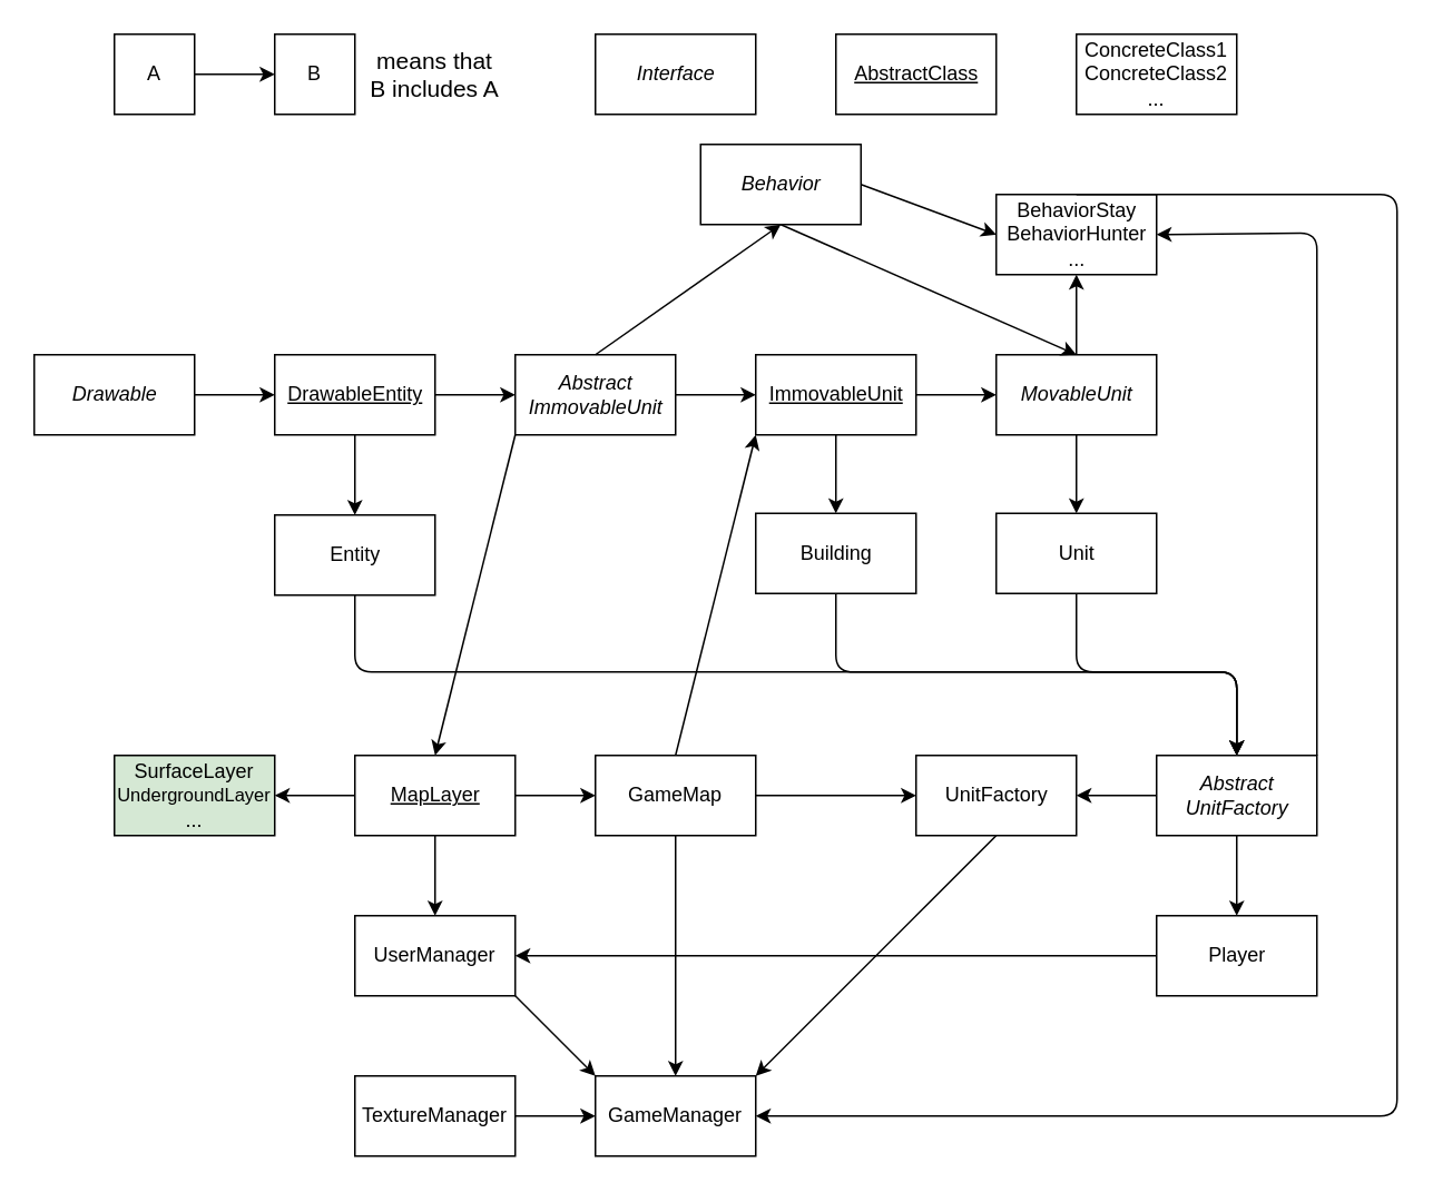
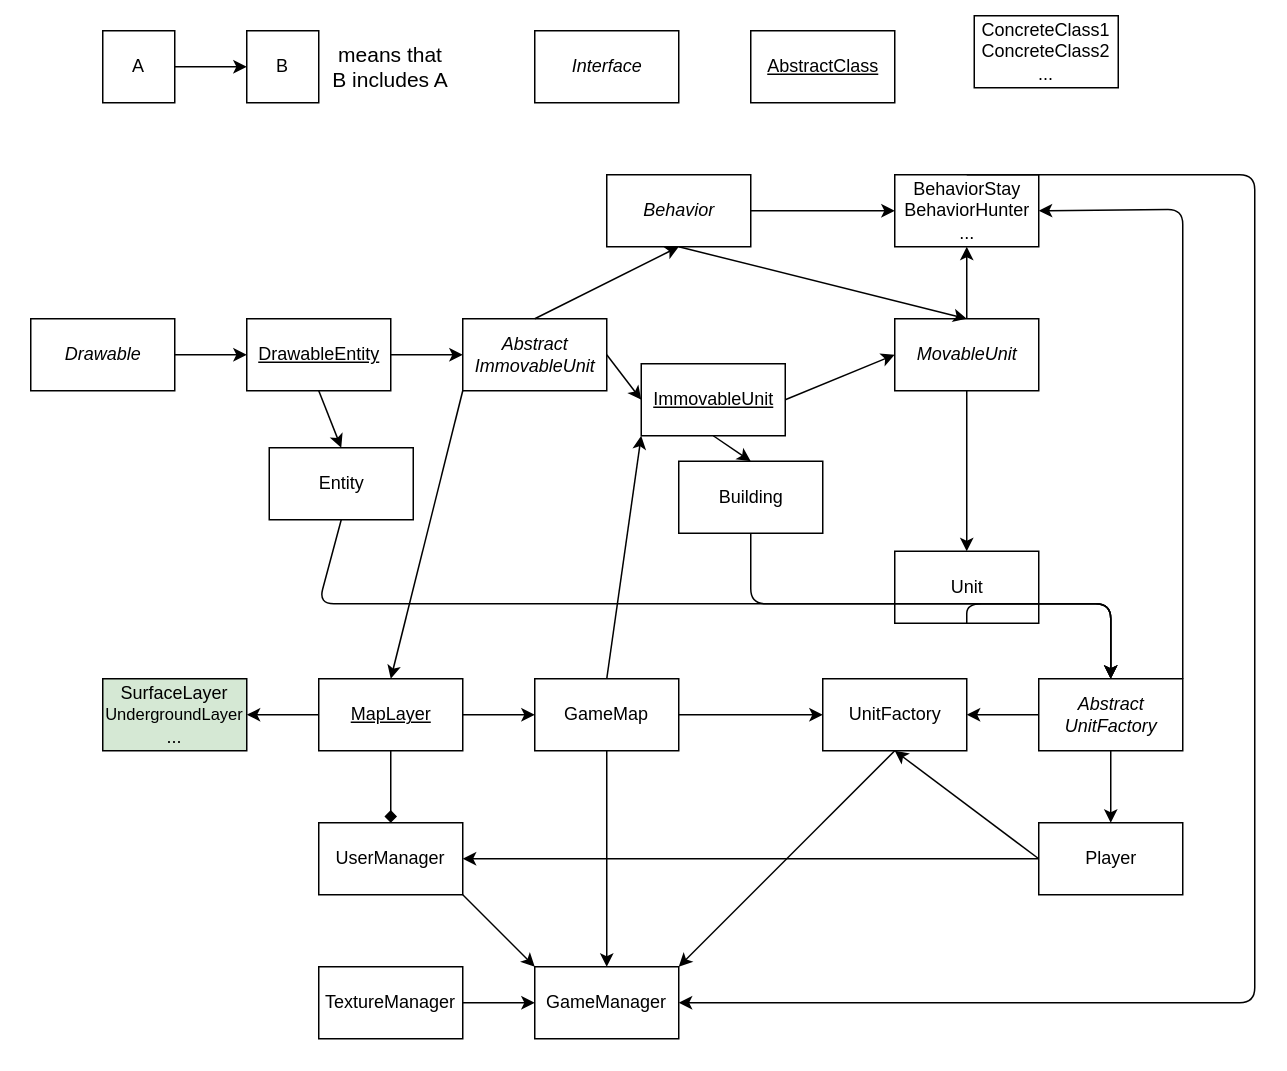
  <mxCell id="0" />
  <mxCell id="1" parent="0" />
  <mxCell id="2" value="Player" style="html=1;" parent="1" vertex="1"><mxGeometry x="692" y="548" width="96" height="48" as="geometry" /></mxCell>
  <mxCell id="3" value="&lt;u&gt;MapLayer&lt;/u&gt;" style="html=1;" parent="1" vertex="1"><mxGeometry x="212" y="452" width="96" height="48" as="geometry" /></mxCell>
  <mxCell id="4" value="UnitFactory" style="html=1;rotation=0;" parent="1" vertex="1"><mxGeometry x="548" y="452" width="96" height="48" as="geometry" /></mxCell>
  <mxCell id="5" value="Abstract&lt;br&gt;UnitFactory" style="html=1;fontStyle=2" parent="1" vertex="1"><mxGeometry x="692" y="452" width="96" height="48" as="geometry" /></mxCell>
  <mxCell id="6" value="BehaviorStay&lt;br&gt;BehaviorHunter&lt;br&gt;..." style="html=1;" parent="1" vertex="1"><mxGeometry x="596" y="116" width="96" height="48" as="geometry" /></mxCell>
- <mxCell id="7" value="&lt;i&gt;Behavior&lt;/i&gt;" style="html=1;" parent="1" vertex="1"><mxGeometry x="419" y="86" width="96" height="48" as="geometry" /></mxCell>
- <mxCell id="8" value="Entity" style="html=1;" parent="1" vertex="1"><mxGeometry x="164" y="308" width="96" height="48" as="geometry" /></mxCell>
+ <mxCell id="7" value="&lt;i&gt;Behavior&lt;/i&gt;" style="html=1;" parent="1" vertex="1"><mxGeometry x="404" y="116" width="96" height="48" as="geometry" /></mxCell>
+ <mxCell id="8" value="Entity" style="html=1;" parent="1" vertex="1"><mxGeometry x="179" y="298" width="96" height="48" as="geometry" /></mxCell>
  <mxCell id="9" value="Building" style="html=1;" parent="1" vertex="1"><mxGeometry x="452" y="307" width="96" height="48" as="geometry" /></mxCell>
- <mxCell id="10" value="Unit" style="html=1;" parent="1" vertex="1"><mxGeometry x="596" y="307" width="96" height="48" as="geometry" /></mxCell>
+ <mxCell id="10" value="Unit" style="html=1;" parent="1" vertex="1"><mxGeometry x="596" y="367" width="96" height="48" as="geometry" /></mxCell>
  <mxCell id="11" value="&lt;i&gt;MovableUnit&lt;/i&gt;" style="html=1;" parent="1" vertex="1"><mxGeometry x="596" y="212" width="96" height="48" as="geometry" /></mxCell>
- <mxCell id="12" value="&lt;u&gt;ImmovableUnit&lt;/u&gt;" style="html=1;" parent="1" vertex="1"><mxGeometry x="452" y="212" width="96" height="48" as="geometry" /></mxCell>
+ <mxCell id="12" value="&lt;u&gt;ImmovableUnit&lt;/u&gt;" style="html=1;" parent="1" vertex="1"><mxGeometry x="427" y="242" width="96" height="48" as="geometry" /></mxCell>
  <mxCell id="13" value="&lt;i&gt;Abstract&lt;br&gt;ImmovableUnit&lt;/i&gt;" style="html=1;" parent="1" vertex="1"><mxGeometry x="308" y="212" width="96" height="48" as="geometry" /></mxCell>
  <mxCell id="14" value="&lt;u&gt;DrawableEntity&lt;/u&gt;" style="html=1;" parent="1" vertex="1"><mxGeometry x="164" y="212" width="96" height="48" as="geometry" /></mxCell>
  <mxCell id="15" value="&lt;i&gt;Drawable&lt;/i&gt;" style="html=1;" parent="1" vertex="1"><mxGeometry y="212" width="96" height="48" as="geometry" x="20" /></mxCell>
  <mxCell id="16" value="" style="endArrow=classic;html=1;exitX=1;exitY=0.5;exitDx=0;exitDy=0;entryX=0;entryY=0.5;entryDx=0;entryDy=0;" parent="1" source="15" target="14" edge="1"><mxGeometry width="50" height="50" relative="1" as="geometry"><mxPoint x="512" y="188" as="sourcePoint" /><mxPoint x="562" y="138" as="targetPoint" /></mxGeometry></mxCell>
  <mxCell id="17" value="" style="endArrow=classic;html=1;exitX=1;exitY=0.5;exitDx=0;exitDy=0;entryX=0;entryY=0.5;entryDx=0;entryDy=0;" parent="1" source="14" target="13" edge="1"><mxGeometry width="50" height="50" relative="1" as="geometry"><mxPoint x="512" y="188" as="sourcePoint" /><mxPoint x="562" y="138" as="targetPoint" /></mxGeometry></mxCell>
  <mxCell id="18" value="" style="endArrow=classic;html=1;exitX=1;exitY=0.5;exitDx=0;exitDy=0;entryX=0;entryY=0.5;entryDx=0;entryDy=0;" parent="1" source="13" target="12" edge="1"><mxGeometry width="50" height="50" relative="1" as="geometry"><mxPoint x="512" y="188" as="sourcePoint" /><mxPoint x="562" y="138" as="targetPoint" /></mxGeometry></mxCell>
  <mxCell id="19" value="" style="endArrow=classic;html=1;exitX=1;exitY=0.5;exitDx=0;exitDy=0;entryX=0;entryY=0.5;entryDx=0;entryDy=0;" parent="1" source="12" target="11" edge="1"><mxGeometry width="50" height="50" relative="1" as="geometry"><mxPoint x="512" y="188" as="sourcePoint" /><mxPoint x="562" y="138" as="targetPoint" /></mxGeometry></mxCell>
  <mxCell id="20" value="" style="endArrow=classic;html=1;exitX=0.5;exitY=1;exitDx=0;exitDy=0;entryX=0.5;entryY=0;entryDx=0;entryDy=0;" parent="1" source="11" target="10" edge="1"><mxGeometry width="50" height="50" relative="1" as="geometry"><mxPoint x="512" y="188" as="sourcePoint" /><mxPoint x="562" y="138" as="targetPoint" /></mxGeometry></mxCell>
  <mxCell id="21" value="" style="endArrow=classic;html=1;exitX=0.5;exitY=1;exitDx=0;exitDy=0;entryX=0.5;entryY=0;entryDx=0;entryDy=0;" parent="1" source="14" target="8" edge="1"><mxGeometry width="50" height="50" relative="1" as="geometry"><mxPoint x="512" y="296" as="sourcePoint" /><mxPoint x="562" y="246" as="targetPoint" /></mxGeometry></mxCell>
  <mxCell id="22" value="" style="endArrow=classic;html=1;exitX=0.5;exitY=1;exitDx=0;exitDy=0;entryX=0.5;entryY=0;entryDx=0;entryDy=0;" parent="1" source="12" target="9" edge="1"><mxGeometry width="50" height="50" relative="1" as="geometry"><mxPoint x="512" y="296" as="sourcePoint" /><mxPoint x="562" y="246" as="targetPoint" /></mxGeometry></mxCell>
  <mxCell id="23" value="" style="endArrow=classic;html=1;exitX=0.5;exitY=0;exitDx=0;exitDy=0;entryX=0.5;entryY=1;entryDx=0;entryDy=0;" parent="1" source="13" target="7" edge="1"><mxGeometry width="50" height="50" relative="1" as="geometry"><mxPoint x="536" y="188" as="sourcePoint" /><mxPoint x="586" y="138" as="targetPoint" /></mxGeometry></mxCell>
  <mxCell id="24" value="" style="endArrow=classic;html=1;exitX=1;exitY=0.5;exitDx=0;exitDy=0;entryX=0;entryY=0.5;entryDx=0;entryDy=0;" parent="1" source="7" target="6" edge="1"><mxGeometry width="50" height="50" relative="1" as="geometry"><mxPoint x="536" y="188" as="sourcePoint" /><mxPoint x="586" y="138" as="targetPoint" /></mxGeometry></mxCell>
  <mxCell id="25" value="" style="endArrow=classic;html=1;entryX=1;entryY=0.5;entryDx=0;entryDy=0;exitX=0;exitY=0.5;exitDx=0;exitDy=0;" parent="1" source="5" target="4" edge="1"><mxGeometry width="50" height="50" relative="1" as="geometry"><mxPoint x="656" y="464" as="sourcePoint" /><mxPoint x="740" y="546" as="targetPoint" /></mxGeometry></mxCell>
  <mxCell id="26" value="" style="endArrow=classic;html=1;exitX=0.5;exitY=0;exitDx=0;exitDy=0;entryX=0.5;entryY=1;entryDx=0;entryDy=0;" parent="1" source="11" target="6" edge="1"><mxGeometry width="50" height="50" relative="1" as="geometry"><mxPoint x="380" y="284" as="sourcePoint" /><mxPoint x="608" y="198" as="targetPoint" /></mxGeometry></mxCell>
  <mxCell id="27" value="" style="endArrow=classic;html=1;exitX=0.5;exitY=1;exitDx=0;exitDy=0;entryX=0.5;entryY=0;entryDx=0;entryDy=0;" parent="1" source="5" target="2" edge="1"><mxGeometry width="50" height="50" relative="1" as="geometry"><mxPoint x="380" y="284" as="sourcePoint" /><mxPoint x="596" y="546" as="targetPoint" /></mxGeometry></mxCell>
+ <mxCell id="28" value="" style="endArrow=classic;html=1;exitX=0;exitY=0.5;exitDx=0;exitDy=0;entryX=0.5;entryY=1;entryDx=0;entryDy=0;" parent="1" source="2" target="4" edge="1"><mxGeometry width="50" height="50" relative="1" as="geometry"><mxPoint x="644" y="668" as="sourcePoint" /><mxPoint x="692" y="668" as="targetPoint" /></mxGeometry></mxCell>
  <mxCell id="29" value="" style="endArrow=classic;html=1;exitX=1;exitY=0;exitDx=0;exitDy=0;entryX=1;entryY=0.5;entryDx=0;entryDy=0;" parent="1" source="5" target="6" edge="1"><mxGeometry width="50" height="50" relative="1" as="geometry"><mxPoint x="788" y="402" as="sourcePoint" /><mxPoint x="788" y="126" as="targetPoint" /><Array as="points"><mxPoint x="788" y="139" /></Array></mxGeometry></mxCell>
  <mxCell id="30" value="" style="endArrow=classic;html=1;exitX=0.5;exitY=1;exitDx=0;exitDy=0;entryX=0.5;entryY=0;entryDx=0;entryDy=0;" parent="1" source="8" target="5" edge="1"><mxGeometry width="50" height="50" relative="1" as="geometry"><mxPoint x="380" y="380" as="sourcePoint" /><mxPoint x="430" y="330" as="targetPoint" /><Array as="points"><mxPoint x="212" y="402" /><mxPoint x="740" y="402" /></Array></mxGeometry></mxCell>
  <mxCell id="31" value="" style="endArrow=classic;html=1;entryX=0.5;entryY=0;entryDx=0;entryDy=0;exitX=0.5;exitY=1;exitDx=0;exitDy=0;" parent="1" source="9" target="5" edge="1"><mxGeometry width="50" height="50" relative="1" as="geometry"><mxPoint x="380" y="380" as="sourcePoint" /><mxPoint x="430" y="330" as="targetPoint" /><Array as="points"><mxPoint x="500" y="402" /><mxPoint x="740" y="402" /></Array></mxGeometry></mxCell>
  <mxCell id="32" value="" style="endArrow=classic;html=1;entryX=0.5;entryY=0;entryDx=0;entryDy=0;exitX=0.5;exitY=1;exitDx=0;exitDy=0;" parent="1" source="10" target="5" edge="1"><mxGeometry width="50" height="50" relative="1" as="geometry"><mxPoint x="380" y="380" as="sourcePoint" /><mxPoint x="430" y="330" as="targetPoint" /><Array as="points"><mxPoint x="644" y="402" /><mxPoint x="740" y="402" /></Array></mxGeometry></mxCell>
  <mxCell id="33" value="A" style="rounded=0;whiteSpace=wrap;html=1;" parent="1" vertex="1"><mxGeometry x="68" y="20" width="48" height="48" as="geometry" /></mxCell>
  <mxCell id="34" value="" style="endArrow=classic;html=1;exitX=1;exitY=0.5;exitDx=0;exitDy=0;" parent="1" source="33" target="35" edge="1"><mxGeometry width="50" height="50" relative="1" as="geometry"><mxPoint x="404" y="166" as="sourcePoint" /><mxPoint x="140" y="104" as="targetPoint" /></mxGeometry></mxCell>
  <mxCell id="35" value="B" style="rounded=0;whiteSpace=wrap;html=1;" parent="1" vertex="1"><mxGeometry x="164" y="20" width="48" height="48" as="geometry" /></mxCell>
  <mxCell id="36" value="&lt;font style=&quot;font-size: 14px&quot;&gt;means that&lt;br&gt;B includes A&lt;/font&gt;" style="text;html=1;strokeColor=none;fillColor=none;align=center;verticalAlign=middle;whiteSpace=wrap;rounded=0;" parent="1" vertex="1"><mxGeometry x="212" y="20" width="96" height="48" as="geometry" /></mxCell>
  <mxCell id="37" value="&lt;i&gt;Interface&lt;/i&gt;" style="html=1;" parent="1" vertex="1"><mxGeometry x="356" y="20" width="96" height="48" as="geometry" /></mxCell>
  <mxCell id="38" value="&lt;u&gt;AbstractClass&lt;/u&gt;" style="html=1;" parent="1" vertex="1"><mxGeometry x="500" y="20" width="96" height="48" as="geometry" /></mxCell>
  <mxCell id="39" value="" style="endArrow=classic;html=1;entryX=0.5;entryY=0;entryDx=0;entryDy=0;exitX=0.5;exitY=1;exitDx=0;exitDy=0;" parent="1" source="7" target="11" edge="1"><mxGeometry width="50" height="50" relative="1" as="geometry"><mxPoint x="404" y="202" as="sourcePoint" /><mxPoint x="454" y="152" as="targetPoint" /></mxGeometry></mxCell>
  <mxCell id="40" value="GameMap" style="rounded=0;whiteSpace=wrap;html=1;" parent="1" vertex="1"><mxGeometry x="356" y="452" width="96" height="48" as="geometry" /></mxCell>
  <mxCell id="41" value="SurfaceLayer&lt;br&gt;&lt;font style=&quot;font-size: 11px&quot;&gt;UndergroundLayer&lt;/font&gt;&lt;br&gt;..." style="rounded=0;whiteSpace=wrap;html=1;fillColor=#d5e8d4;" parent="1" vertex="1"><mxGeometry x="68" y="452" width="96" height="48" as="geometry" /></mxCell>
- <mxCell id="42" value="ConcreteClass1&lt;br&gt;ConcreteClass2&lt;br&gt;..." style="rounded=0;whiteSpace=wrap;html=1;" parent="1" vertex="1"><mxGeometry x="644" y="20" width="96" height="48" as="geometry" /></mxCell>
+ <mxCell id="42" value="ConcreteClass1&lt;br&gt;ConcreteClass2&lt;br&gt;..." style="rounded=0;whiteSpace=wrap;html=1;" parent="1" vertex="1"><mxGeometry x="649" y="10" width="96" height="48" as="geometry" /></mxCell>
  <mxCell id="43" value="" style="endArrow=classic;html=1;exitX=1;exitY=0.5;exitDx=0;exitDy=0;entryX=0;entryY=0.5;entryDx=0;entryDy=0;" parent="1" source="40" target="4" edge="1"><mxGeometry width="50" height="50" relative="1" as="geometry"><mxPoint x="344" y="370" as="sourcePoint" /><mxPoint x="394" y="320" as="targetPoint" /></mxGeometry></mxCell>
  <mxCell id="44" value="" style="endArrow=classic;html=1;exitX=1;exitY=0.5;exitDx=0;exitDy=0;entryX=0;entryY=0.5;entryDx=0;entryDy=0;" parent="1" source="3" target="40" edge="1"><mxGeometry width="50" height="50" relative="1" as="geometry"><mxPoint x="284" y="511" as="sourcePoint" /><mxPoint x="334" y="461" as="targetPoint" /></mxGeometry></mxCell>
  <mxCell id="45" value="" style="endArrow=classic;html=1;exitX=0.5;exitY=0;exitDx=0;exitDy=0;entryX=0;entryY=1;entryDx=0;entryDy=0;" parent="1" source="40" target="12" edge="1"><mxGeometry width="50" height="50" relative="1" as="geometry"><mxPoint x="344" y="274" as="sourcePoint" /><mxPoint x="394" y="224" as="targetPoint" /><Array as="points" /></mxGeometry></mxCell>
  <mxCell id="46" value="" style="endArrow=classic;html=1;entryX=1;entryY=0.5;entryDx=0;entryDy=0;exitX=0;exitY=0.5;exitDx=0;exitDy=0;" parent="1" source="3" target="41" edge="1"><mxGeometry width="50" height="50" relative="1" as="geometry"><mxPoint x="188" y="500" as="sourcePoint" /><mxPoint x="188" y="488" as="targetPoint" /></mxGeometry></mxCell>
  <mxCell id="47" value="UserManager" style="rounded=0;whiteSpace=wrap;html=1;" parent="1" vertex="1"><mxGeometry x="212" y="548" width="96" height="48" as="geometry" /></mxCell>
  <mxCell id="48" value="" style="endArrow=classic;html=1;exitX=0;exitY=0.5;exitDx=0;exitDy=0;entryX=1;entryY=0.5;entryDx=0;entryDy=0;" parent="1" source="2" target="47" edge="1"><mxGeometry width="50" height="50" relative="1" as="geometry"><mxPoint x="356" y="610" as="sourcePoint" /><mxPoint x="406" y="560" as="targetPoint" /></mxGeometry></mxCell>
- <mxCell id="49" value="" style="endArrow=classic;html=1;exitX=0.5;exitY=1;exitDx=0;exitDy=0;entryX=0.5;entryY=0;entryDx=0;entryDy=0;" parent="1" source="3" target="47" edge="1"><mxGeometry width="50" height="50" relative="1" as="geometry"><mxPoint x="356" y="610" as="sourcePoint" /><mxPoint x="406" y="560" as="targetPoint" /></mxGeometry></mxCell>
+ <mxCell id="49" value="" style="endArrow=diamond;html=1;exitX=0.5;exitY=1;exitDx=0;exitDy=0;entryX=0.5;entryY=0;entryDx=0;entryDy=0;" parent="1" source="3" target="47" edge="1"><mxGeometry width="50" height="50" relative="1" as="geometry"><mxPoint x="356" y="610" as="sourcePoint" /><mxPoint x="406" y="560" as="targetPoint" /></mxGeometry></mxCell>
  <mxCell id="50" value="GameManager" style="rounded=0;whiteSpace=wrap;html=1;" parent="1" vertex="1"><mxGeometry x="356" y="644" width="96" height="48" as="geometry" /></mxCell>
  <mxCell id="51" value="TextureManager" style="rounded=0;whiteSpace=wrap;html=1;" parent="1" vertex="1"><mxGeometry x="212" y="644" width="96" height="48" as="geometry" /></mxCell>
  <mxCell id="52" value="" style="endArrow=classic;html=1;exitX=0.5;exitY=0;exitDx=0;exitDy=0;entryX=1;entryY=0.5;entryDx=0;entryDy=0;" parent="1" source="6" target="50" edge="1"><mxGeometry width="50" height="50" relative="1" as="geometry"><mxPoint x="548" y="310" as="sourcePoint" /><mxPoint x="598" y="260" as="targetPoint" /><Array as="points"><mxPoint x="836" y="116" /><mxPoint x="836" y="668" /></Array></mxGeometry></mxCell>
  <mxCell id="53" value="" style="endArrow=classic;html=1;entryX=0;entryY=0;entryDx=0;entryDy=0;exitX=1;exitY=1;exitDx=0;exitDy=0;" parent="1" source="47" target="50" edge="1"><mxGeometry width="50" height="50" relative="1" as="geometry"><mxPoint x="620" y="526" as="sourcePoint" /><mxPoint x="670" y="476" as="targetPoint" /></mxGeometry></mxCell>
  <mxCell id="54" value="" style="endArrow=classic;html=1;exitX=1;exitY=0.5;exitDx=0;exitDy=0;entryX=0;entryY=0.5;entryDx=0;entryDy=0;" parent="1" source="51" target="50" edge="1"><mxGeometry width="50" height="50" relative="1" as="geometry"><mxPoint x="272" y="622" as="sourcePoint" /><mxPoint x="322" y="572" as="targetPoint" /></mxGeometry></mxCell>
  <mxCell id="55" value="" style="endArrow=classic;html=1;exitX=0.5;exitY=1;exitDx=0;exitDy=0;entryX=0.5;entryY=0;entryDx=0;entryDy=0;" parent="1" source="40" target="50" edge="1"><mxGeometry width="50" height="50" relative="1" as="geometry"><mxPoint x="380" y="550" as="sourcePoint" /><mxPoint x="430" y="500" as="targetPoint" /></mxGeometry></mxCell>
  <mxCell id="56" value="" style="endArrow=classic;html=1;exitX=0.5;exitY=1;exitDx=0;exitDy=0;entryX=1;entryY=0;entryDx=0;entryDy=0;" parent="1" source="4" target="50" edge="1"><mxGeometry width="50" height="50" relative="1" as="geometry"><mxPoint x="380" y="502" as="sourcePoint" /><mxPoint x="430" y="452" as="targetPoint" /></mxGeometry></mxCell>
  <mxCell id="57" value="" style="endArrow=classic;html=1;exitX=0;exitY=1;exitDx=0;exitDy=0;entryX=0.5;entryY=0;entryDx=0;entryDy=0;" edge="1" parent="1" source="13" target="3"><mxGeometry width="50" height="50" relative="1" as="geometry"><mxPoint x="404" y="406" as="sourcePoint" /><mxPoint x="454" y="356" as="targetPoint" /></mxGeometry></mxCell>
